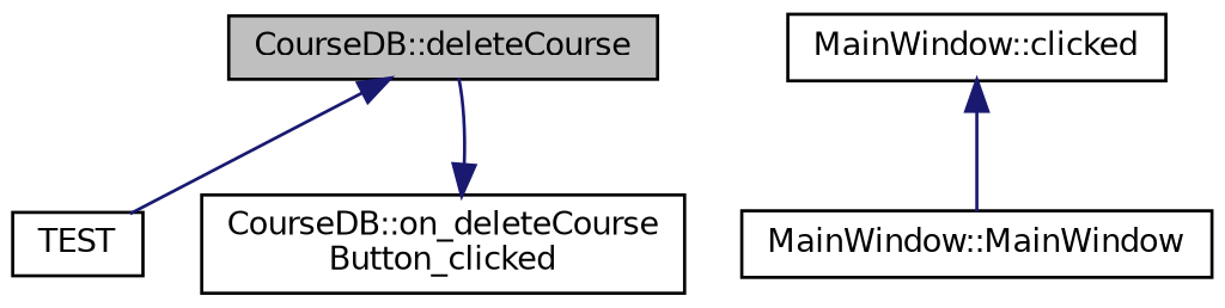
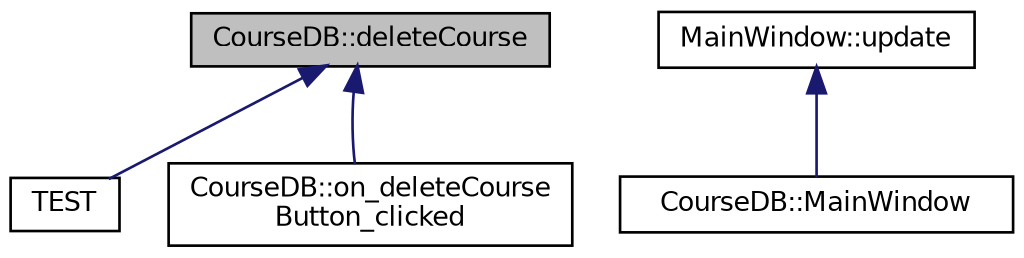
  digraph {
    rankdir=TB
    node [color=black fillcolor=white fontname=Helvetica fontsize=10 shape=record style=filled]
    edge [color=midnightblue dir=back fontname=Helvetica fontsize=10 labelfontname=Helvetica labelfontsize=10 style=solid]
    n1 [fillcolor=grey75 fontcolor=black height=0.2 label="CourseDB::deleteCourse" width=0.4]
    n2 [height=0.2 label=TEST width=0.4]
    n3 [height=0.2 label="CourseDB::on_deleteCourse\lButton_clicked" width=0.4]
-   n4 [height=0.2 label="MainWindow::clicked" width=0.4]
-   n5 [height=0.2 label="MainWindow::MainWindow" width=0.4]
+   n4 [height=0.2 label="MainWindow::update" width=0.4]
+   n5 [height=0.2 label="CourseDB::MainWindow" width=0.4]
    n1 -> n2
-   n3 -> n1
+   n1 -> n3
    n4 -> n5
  }
